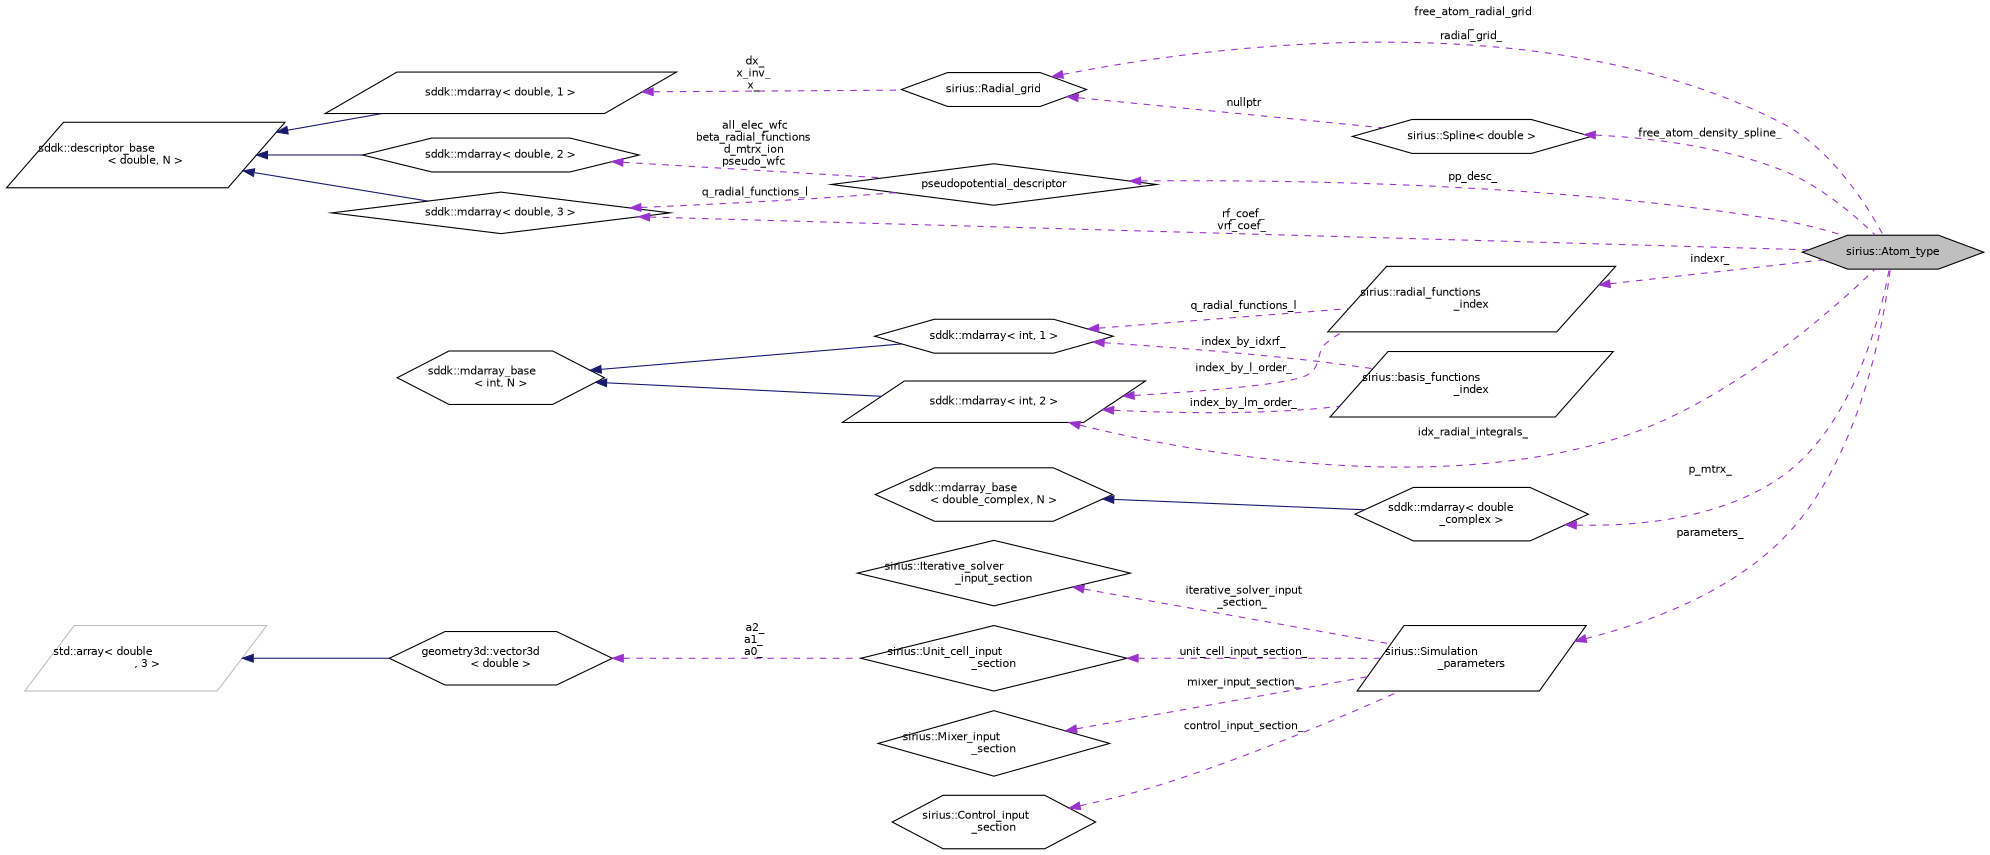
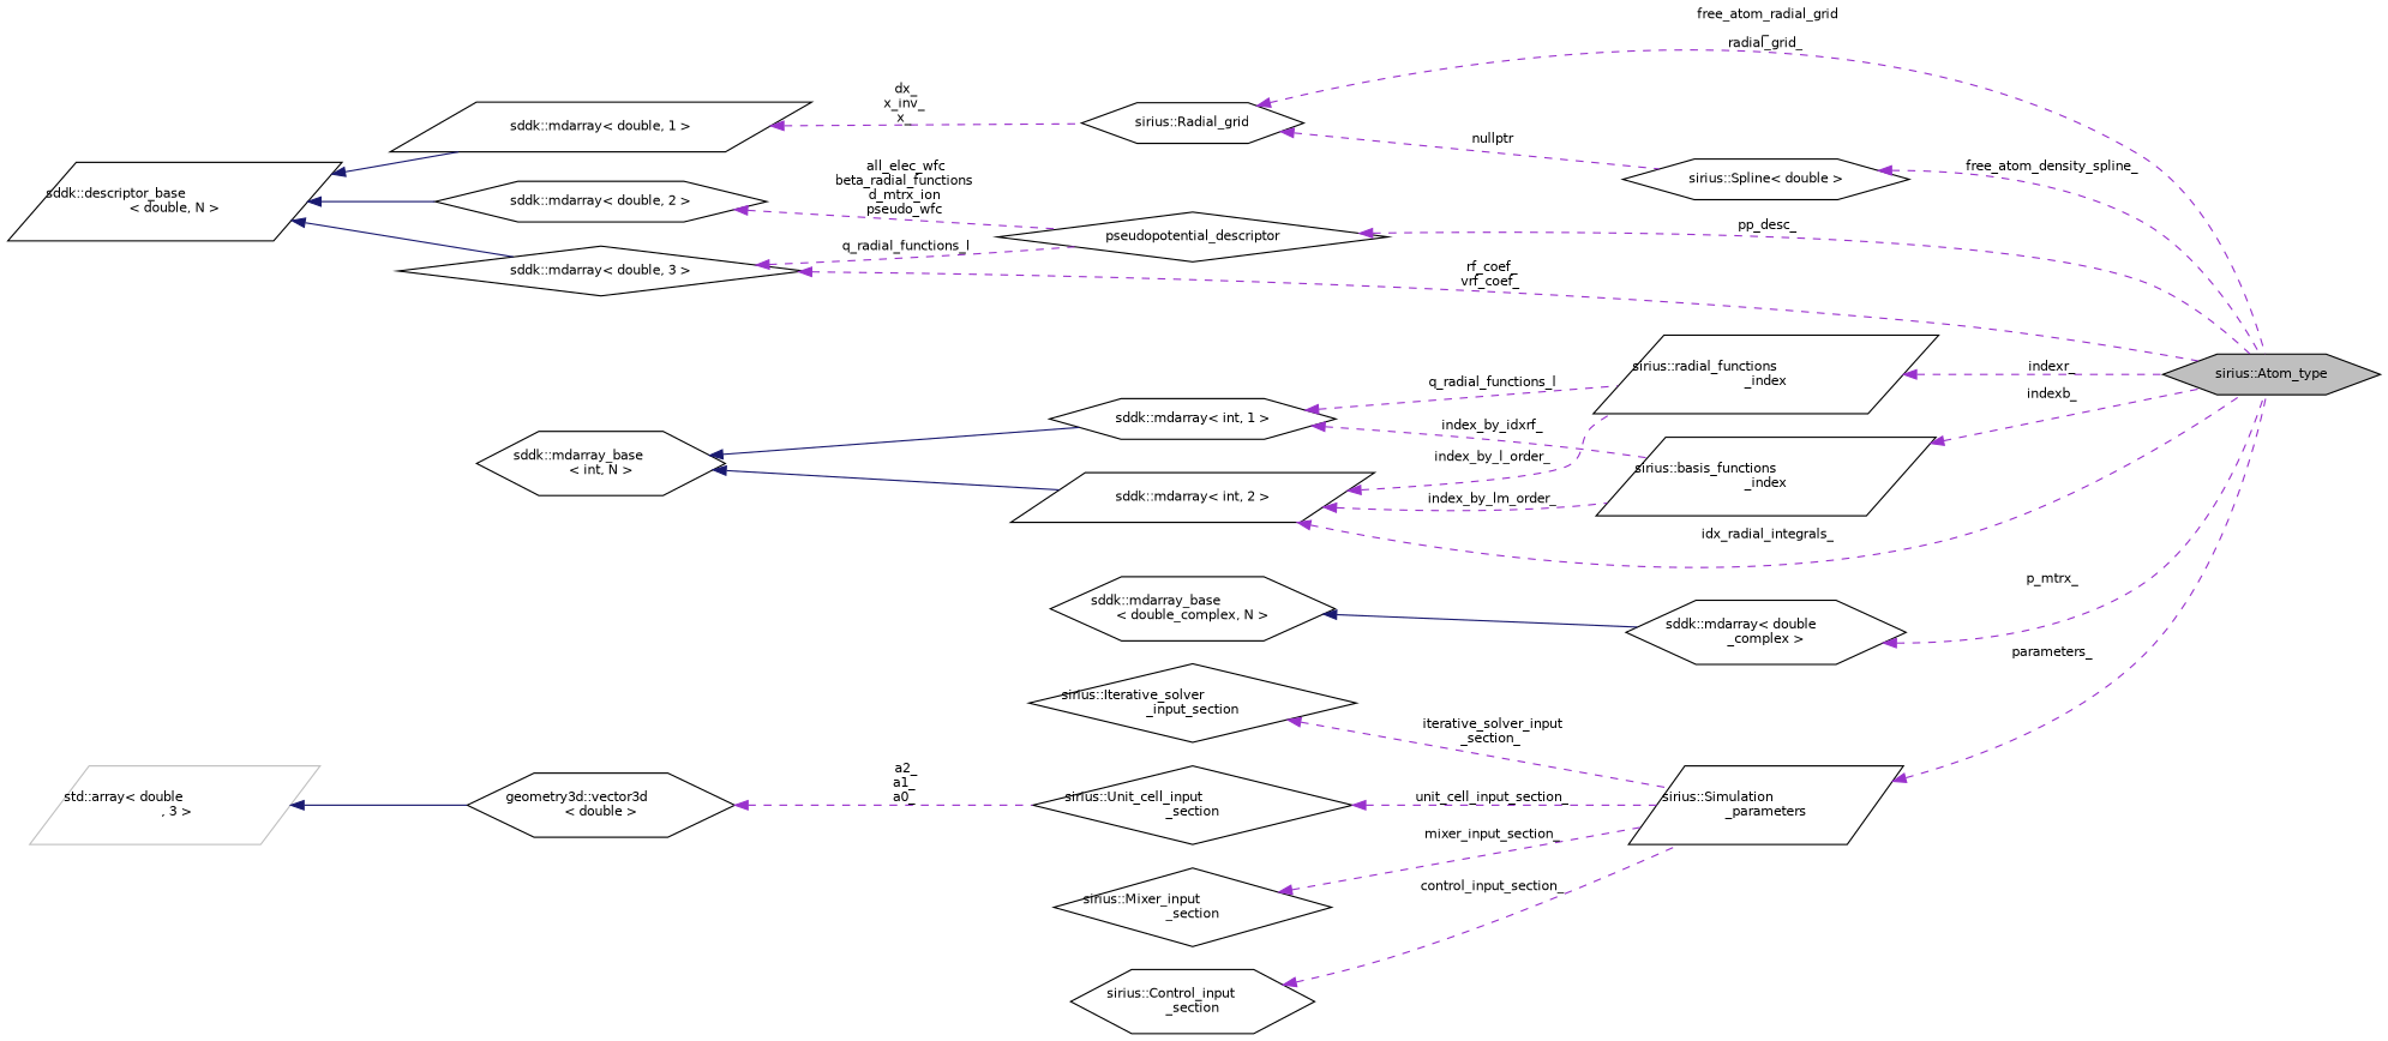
  digraph {
    rankdir=LR
    node [color=black fillcolor=white fontname=Helvetica fontsize=10 shape=hexagon style=filled]
    edge [color=darkorchid3 dir=back fontname=Helvetica fontsize=10 labelfontname=Helvetica labelfontsize=10 style=dashed]
    n1 [fillcolor=grey75 fontcolor=black height=0.2 label="sirius::Atom_type" width=0.4]
    n2 [height=0.2 label=pseudopotential_descriptor shape=diamond width=0.4]
    n3 [height=0.2 label="sddk::mdarray\< double, 2 \>" width=0.4]
    n4 [height=0.2 label="sddk::descriptor_base\l\< double, N \>" shape=parallelogram width=0.4]
    n5 [height=0.2 label="sddk::mdarray\< double, 3 \>" shape=diamond width=0.4]
    n6 [height=0.2 label="sddk::mdarray\< double, 1 \>" shape=parallelogram width=0.4]
    n7 [height=0.2 label="sirius::Radial_grid" width=0.4]
    n8 [height=0.2 label="sddk::mdarray\< int, 2 \>" shape=parallelogram width=0.4]
    n9 [height=0.2 label="sirius::radial_functions\l_index" shape=parallelogram width=0.4]
    n10 [height=0.2 label="sirius::basis_functions\l_index" shape=parallelogram width=0.4]
    n11 [height=0.2 label="sddk::mdarray_base\l\< int, N \>" width=0.4]
    n12 [height=0.2 label="sddk::mdarray\< int, 1 \>" width=0.4]
    n13 [height=0.2 label="sirius::Spline\< double \>" width=0.4]
    n14 [height=0.2 label="sddk::mdarray\< double\l_complex \>" width=0.4]
    n15 [height=0.2 label="sddk::mdarray_base\l\< double_complex, N \>" width=0.4]
    n16 [height=0.2 label="sirius::Simulation\l_parameters" shape=parallelogram width=0.4]
    n17 [height=0.2 label="sirius::Iterative_solver\l_input_section" shape=diamond width=0.4]
    n18 [height=0.2 label="sirius::Unit_cell_input\l_section" shape=diamond width=0.4]
    n19 [height=0.2 label="geometry3d::vector3d\l\< double \>" width=0.4]
    n20 [color=grey75 height=0.2 label="std::array\< double\l , 3 \>" shape=parallelogram width=0.4]
    n21 [height=0.2 label="sirius::Mixer_input\l_section" shape=diamond width=0.4]
    n22 [height=0.2 label="sirius::Control_input\l_section" width=0.4]
    n2 -> n1 [label=" pp_desc_"]
    n3 -> n2 [label=" all_elec_wfc\nbeta_radial_functions\nd_mtrx_ion\npseudo_wfc"]
    n4 -> n3 [color=midnightblue style=solid]
    n4 -> n5 [color=midnightblue style=solid]
    n4 -> n6 [color=midnightblue style=solid]
    n5 -> n1 [label=" rf_coef_\nvrf_coef_"]
    n5 -> n2 [label=" q_radial_functions_l"]
    n6 -> n7 [label=" dx_\nx_inv_\nx_"]
    n7 -> n1 [label=" free_atom_radial_grid\l_\nradial_grid_"]
    n7 -> n13 [label=" nullptr"]
    n8 -> n1 [label=" idx_radial_integrals_"]
    n8 -> n9 [label=" index_by_l_order_"]
    n8 -> n10 [label=" index_by_lm_order_"]
    n9 -> n1 [label=" indexr_"]
+   n10 -> n1 [label=" indexb_"]
    n11 -> n8 [color=midnightblue style=solid]
    n11 -> n12 [color=midnightblue style=solid]
    n12 -> n9 [label=" q_radial_functions_l"]
    n12 -> n10 [label=" index_by_idxrf_"]
    n13 -> n1 [label=" free_atom_density_spline_"]
    n14 -> n1 [label=" p_mtrx_"]
    n15 -> n14 [color=midnightblue style=solid]
    n16 -> n1 [label=" parameters_"]
    n17 -> n16 [label=" iterative_solver_input\l_section_"]
    n18 -> n16 [label=" unit_cell_input_section_"]
    n19 -> n18 [label=" a2_\na1_\na0_"]
    n20 -> n19 [color=midnightblue style=solid]
    n21 -> n16 [label=" mixer_input_section_"]
    n22 -> n16 [label=" control_input_section_"]
  }
